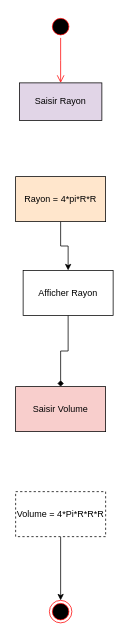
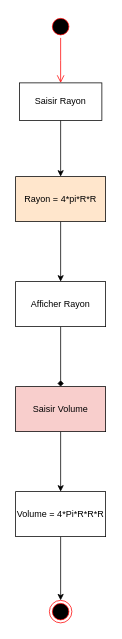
  <mxCell id="0" />
  <mxCell id="1" parent="0" />
  <mxCell id="2" value="" style="ellipse;html=1;shape=startState;fillColor=#000000;strokeColor=#ff0000;" vertex="1" parent="1"><mxGeometry x="65" y="20" width="30" height="30" as="geometry" /></mxCell>
  <mxCell id="3" value="" style="edgeStyle=orthogonalEdgeStyle;html=1;verticalAlign=bottom;endArrow=open;endSize=8;strokeColor=#ff0000;rounded=0;" edge="1" source="2" parent="1"><mxGeometry relative="1" as="geometry"><mxPoint x="80" y="110" as="targetPoint" /></mxGeometry></mxCell>
- <mxCell id="5" value="Saisir Rayon" style="html=1;whiteSpace=wrap;fillColor=#e1d5e7;" vertex="1" parent="1"><mxGeometry x="25" y="110" width="110" height="50" as="geometry" /></mxCell>
+ <mxCell id="4" value="" style="edgeStyle=orthogonalEdgeStyle;rounded=0;orthogonalLoop=1;jettySize=auto;html=1;" edge="1" parent="1" source="5" target="7"><mxGeometry relative="1" as="geometry" /></mxCell>
+ <mxCell id="5" value="Saisir Rayon" style="html=1;whiteSpace=wrap;" vertex="1" parent="1"><mxGeometry x="25" y="110" width="110" height="50" as="geometry" /></mxCell>
  <mxCell id="6" value="" style="edgeStyle=orthogonalEdgeStyle;rounded=0;orthogonalLoop=1;jettySize=auto;html=1;" edge="1" parent="1" source="7" target="9"><mxGeometry relative="1" as="geometry" /></mxCell>
  <mxCell id="7" value="Rayon = 4*pi*R*R" style="whiteSpace=wrap;html=1;fillColor=#ffe6cc;" vertex="1" parent="1"><mxGeometry x="20" y="235" width="120" height="60" as="geometry" /></mxCell>
  <mxCell id="8" value="" style="edgeStyle=orthogonalEdgeStyle;rounded=0;orthogonalLoop=1;jettySize=auto;html=1;endArrow=diamond;" edge="1" parent="1" source="9" target="11"><mxGeometry relative="1" as="geometry" /></mxCell>
- <mxCell id="9" value="Afficher Rayon" style="whiteSpace=wrap;html=1;" vertex="1" parent="1"><mxGeometry x="30" y="360" width="120" height="60" as="geometry" /></mxCell>
+ <mxCell id="9" value="Afficher Rayon" style="whiteSpace=wrap;html=1;" vertex="1" parent="1"><mxGeometry x="20" y="375" width="120" height="60" as="geometry" /></mxCell>
+ <mxCell id="10" value="" style="edgeStyle=orthogonalEdgeStyle;rounded=0;orthogonalLoop=1;jettySize=auto;html=1;" edge="1" parent="1" source="11" target="13"><mxGeometry relative="1" as="geometry" /></mxCell>
  <mxCell id="11" value="Saisir Volume" style="whiteSpace=wrap;html=1;fillColor=#f8cecc;" vertex="1" parent="1"><mxGeometry x="20" y="515" width="120" height="60" as="geometry" /></mxCell>
  <mxCell id="12" value="" style="edgeStyle=orthogonalEdgeStyle;rounded=0;orthogonalLoop=1;jettySize=auto;html=1;" edge="1" parent="1" source="13" target="14"><mxGeometry relative="1" as="geometry" /></mxCell>
- <mxCell id="13" value="Volume = 4*Pi*R*R*R" style="whiteSpace=wrap;html=1;dashed=1;" vertex="1" parent="1"><mxGeometry x="20" y="655" width="120" height="60" as="geometry" /></mxCell>
+ <mxCell id="13" value="Volume = 4*Pi*R*R*R" style="whiteSpace=wrap;html=1;" vertex="1" parent="1"><mxGeometry x="20" y="655" width="120" height="60" as="geometry" /></mxCell>
  <mxCell id="14" value="" style="ellipse;html=1;shape=endState;fillColor=#000000;strokeColor=#ff0000;" vertex="1" parent="1"><mxGeometry x="65" y="800" width="30" height="30" as="geometry" /></mxCell>
